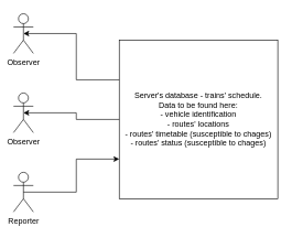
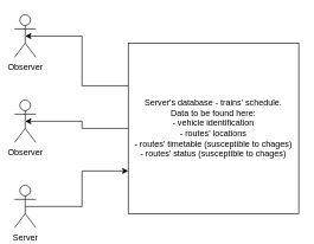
  <mxCell id="0" />
  <mxCell id="1" parent="0" />
  <mxCell id="2" value="Observer&lt;div&gt;&lt;br&gt;&lt;/div&gt;" style="shape=umlActor;verticalLabelPosition=bottom;verticalAlign=top;html=1;outlineConnect=0;" vertex="1" parent="1"><mxGeometry x="20" y="20" width="30" height="60" as="geometry" /></mxCell>
  <mxCell id="3" style="edgeStyle=orthogonalEdgeStyle;rounded=0;orthogonalLoop=1;jettySize=auto;html=1;exitX=0.5;exitY=0.5;exitDx=0;exitDy=0;exitPerimeter=0;entryX=0;entryY=0.75;entryDx=0;entryDy=0;" edge="1" parent="1" source="4" target="6"><mxGeometry relative="1" as="geometry" /></mxCell>
- <mxCell id="4" value="Reporter" style="shape=umlActor;verticalLabelPosition=bottom;verticalAlign=top;html=1;outlineConnect=0;" vertex="1" parent="1"><mxGeometry x="20" y="260" width="30" height="60" as="geometry" /></mxCell>
+ <mxCell id="4" value="Server" style="shape=umlActor;verticalLabelPosition=bottom;verticalAlign=top;html=1;outlineConnect=0;" vertex="1" parent="1"><mxGeometry x="20" y="260" width="30" height="60" as="geometry" /></mxCell>
  <mxCell id="5" value="Observer&lt;div&gt;&lt;br&gt;&lt;/div&gt;" style="shape=umlActor;verticalLabelPosition=bottom;verticalAlign=top;html=1;outlineConnect=0;" vertex="1" parent="1"><mxGeometry x="20" y="140" width="30" height="60" as="geometry" /></mxCell>
  <mxCell id="6" value="Server's database - trains' schedule.&lt;br&gt;&lt;div&gt;Data to be found here:&lt;br&gt;- vehicle identification&lt;/div&gt;&lt;div&gt;- routes' locations&lt;/div&gt;&lt;div&gt;- routes' timetable (susceptible to chages)&lt;/div&gt;&lt;div&gt;- routes' status&amp;nbsp;&lt;span style=&quot;background-color: initial;&quot;&gt;(susceptible to chages)&lt;/span&gt;&lt;/div&gt;" style="whiteSpace=wrap;html=1;aspect=fixed;align=center;" vertex="1" parent="1"><mxGeometry x="180" y="60" width="240" height="240" as="geometry" /></mxCell>
  <mxCell id="7" style="edgeStyle=orthogonalEdgeStyle;rounded=0;orthogonalLoop=1;jettySize=auto;html=1;exitX=0;exitY=0.25;exitDx=0;exitDy=0;entryX=0.5;entryY=0.5;entryDx=0;entryDy=0;entryPerimeter=0;" edge="1" parent="1" source="6" target="2"><mxGeometry relative="1" as="geometry" /></mxCell>
  <mxCell id="8" style="edgeStyle=orthogonalEdgeStyle;rounded=0;orthogonalLoop=1;jettySize=auto;html=1;exitX=0;exitY=0.5;exitDx=0;exitDy=0;entryX=0.5;entryY=0.5;entryDx=0;entryDy=0;entryPerimeter=0;" edge="1" parent="1" source="6" target="5"><mxGeometry relative="1" as="geometry" /></mxCell>
